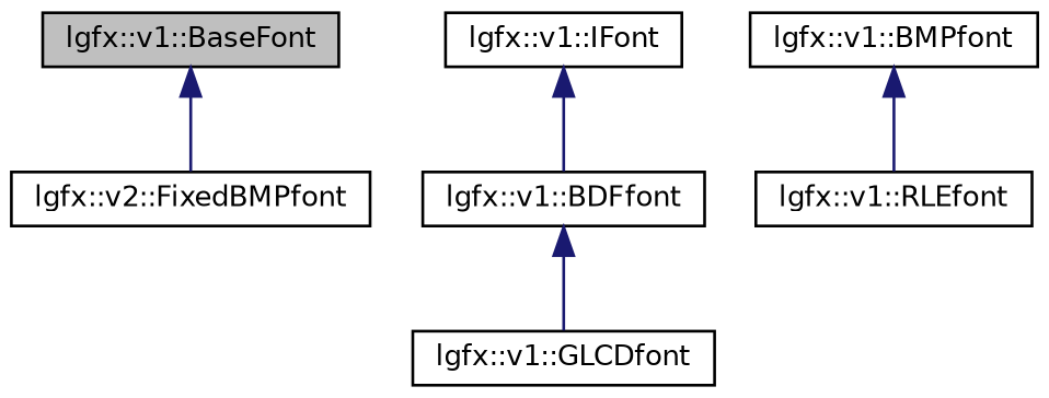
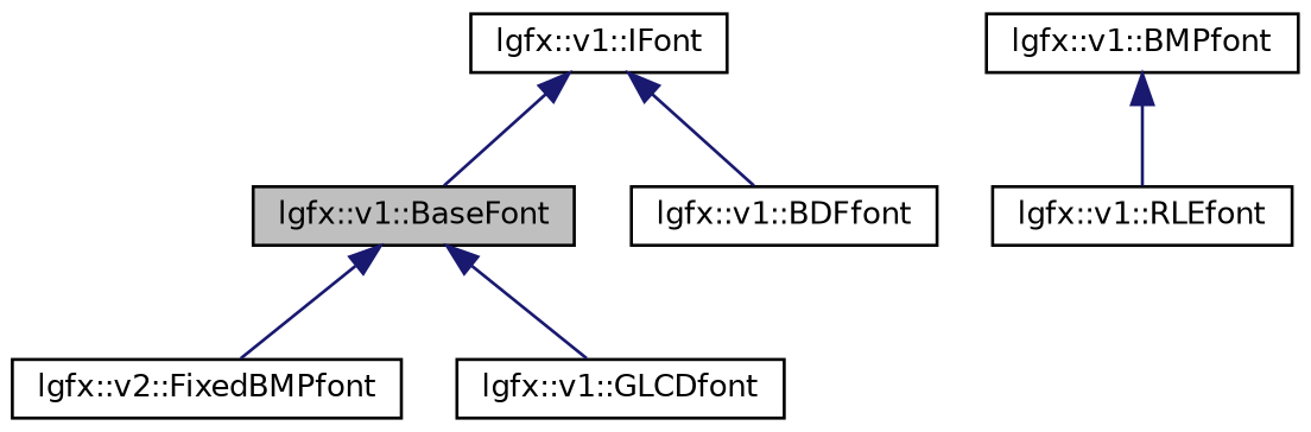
  digraph {
    node [color=black fillcolor=white fontname=Helvetica fontsize=10 shape=record style=filled]
    edge [color=midnightblue dir=back fontname=Helvetica fontsize=10 labelfontname=Helvetica labelfontsize=10 style=solid]
    n1 [fillcolor=grey75 fontcolor=black height=0.2 label="lgfx::v1::BaseFont" width=0.4]
    n2 [height=0.2 label="lgfx::v2::FixedBMPfont" width=0.4]
    n3 [height=0.2 label="lgfx::v1::GLCDfont" width=0.4]
    n4 [height=0.2 label="lgfx::v1::BDFfont" width=0.4]
    n5 [height=0.2 label="lgfx::v1::BMPfont" width=0.4]
    n6 [height=0.2 label="lgfx::v1::RLEfont" width=0.4]
    n7 [height=0.2 label="lgfx::v1::IFont" width=0.4]
    n1 -> n2
-   n4 -> n3
+   n1 -> n3
    n5 -> n6
+   n7 -> n1
    n7 -> n4
  }
